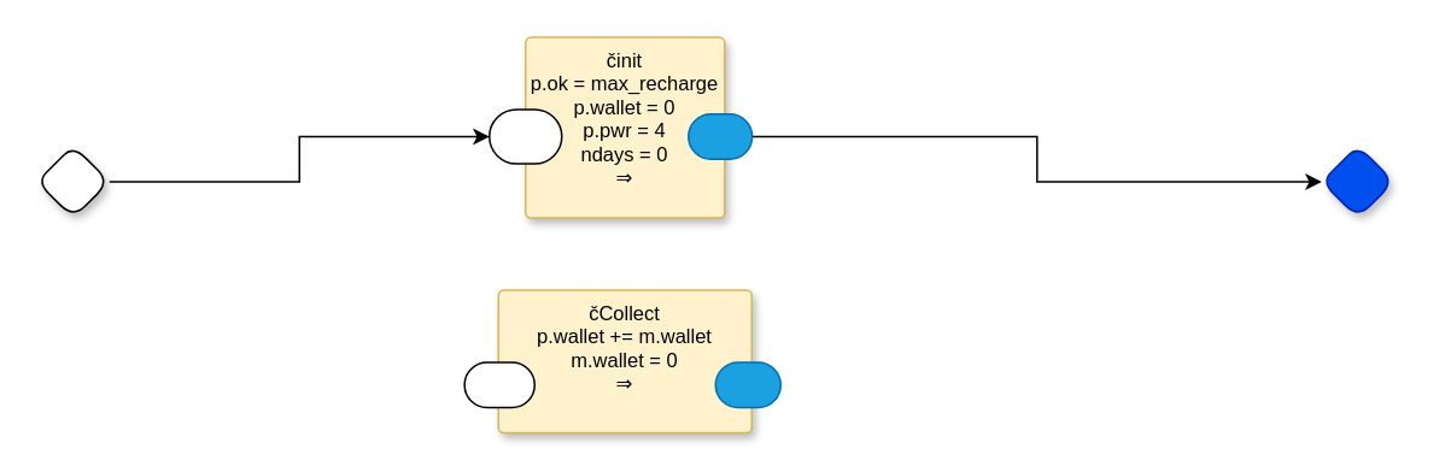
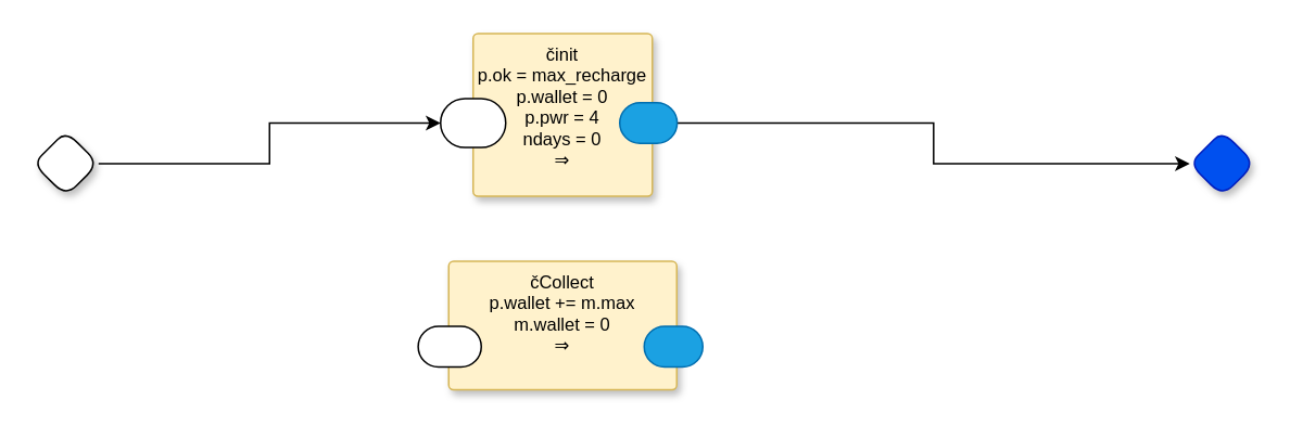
  <mxCell id="0" />
  <mxCell id="1" parent="0" />
  <mxCell id="2" value="" style="rhombus;whiteSpace=wrap;html=1;rounded=1;fontStyle=1;glass=0;sketch=0;fontSize=12;points=[[0,0.5,0,0,0],[0.5,0,0,0,0],[0.5,1,0,0,0],[1,0.5,0,0,0]];shadow=1;fontFamily=Helvetica;fontColor=default;" parent="1" vertex="1"><mxGeometry x="20" y="80" width="40" height="40" as="geometry" /></mxCell>
  <mxCell id="3" style="edgeStyle=orthogonalEdgeStyle;rounded=0;orthogonalLoop=1;jettySize=auto;html=1;entryX=0;entryY=0.5;entryDx=0;entryDy=0;entryPerimeter=0;" parent="1" source="2" target="7" edge="1"><mxGeometry relative="1" as="geometry"><mxPoint x="110" y="100" as="targetPoint" /></mxGeometry></mxCell>
  <mxCell id="4" value="" style="rhombus;whiteSpace=wrap;html=1;rounded=1;fontStyle=1;glass=0;sketch=0;fontSize=12;points=[[0,0.5,0,0,0],[0.5,0,0,0,0],[0.5,1,0,0,0],[1,0.5,0,0,0]];shadow=1;fillColor=#0050ef;fontColor=#ffffff;strokeColor=#001DBC;fontFamily=Helvetica;" parent="1" vertex="1"><mxGeometry x="730" y="80" width="40" height="40" as="geometry" /></mxCell>
  <mxCell id="5" style="edgeStyle=orthogonalEdgeStyle;rounded=0;orthogonalLoop=1;jettySize=auto;html=1;entryX=0;entryY=0.5;entryDx=0;entryDy=0;entryPerimeter=0;exitX=1;exitY=0.5;exitDx=0;exitDy=0;exitPerimeter=0;" parent="1" source="8" target="4" edge="1"><mxGeometry relative="1" as="geometry"><mxPoint x="610" y="120" as="sourcePoint" /></mxGeometry></mxCell>
  <mxCell id="6" value="činit&#10;p.ok = max_recharge&#10;p.wallet = 0&#10;p.pwr = 4&#10;ndays = 0&#10;⇒" style="rounded=1;sketch=0;container=1;recursiveResize=0;verticalAlign=top;arcSize=6;fontStyle=0;autosize=0;points=[];absoluteArcSize=1;shadow=1;strokeColor=#d6b656;fillColor=#fff2cc;fontFamily=Helvetica;fontSize=11;" vertex="1" parent="1"><mxGeometry x="290" y="20" width="110" height="100" as="geometry"><mxRectangle x="-98" y="-1230" width="99" height="26" as="alternateBounds" /></mxGeometry></mxCell>
  <mxCell id="7" value="" style="rounded=1;whiteSpace=wrap;html=1;sketch=0;points=[[0,0.5,0,0,0],[1,0.5,0,0,0]];arcSize=50;fontFamily=Helvetica;fontSize=11;fontColor=default;" vertex="1" parent="6"><mxGeometry x="-20" y="40" width="40" height="30" as="geometry" /></mxCell>
  <mxCell id="8" value="" style="rounded=1;whiteSpace=wrap;html=1;sketch=0;points=[[0,0.5,0,0,0],[1,0.5,0,0,0]];fillColor=#1ba1e2;fontColor=#ffffff;strokeColor=#006EAF;arcSize=50;fontFamily=Helvetica;fontSize=11;" vertex="1" parent="6"><mxGeometry x="90" y="42.5" width="35.25" height="25" as="geometry" /></mxCell>
- <mxCell id="9" value="čCollect&#10;p.wallet += m.wallet&#10;m.wallet = 0&#10;⇒" style="rounded=1;sketch=0;container=1;recursiveResize=0;verticalAlign=top;arcSize=6;fontStyle=0;autosize=0;points=[];absoluteArcSize=1;shadow=1;strokeColor=#d6b656;fillColor=#fff2cc;fontFamily=Helvetica;fontSize=11;" vertex="1" parent="1"><mxGeometry x="275" y="160" width="140" height="79" as="geometry"><mxRectangle x="-98" y="-1230" width="99" height="26" as="alternateBounds" /></mxGeometry></mxCell>
+ <mxCell id="9" value="čCollect&#10;p.wallet += m.max&#10;m.wallet = 0&#10;⇒" style="rounded=1;sketch=0;container=1;recursiveResize=0;verticalAlign=top;arcSize=6;fontStyle=0;autosize=0;points=[];absoluteArcSize=1;shadow=1;strokeColor=#d6b656;fillColor=#fff2cc;fontFamily=Helvetica;fontSize=11;" vertex="1" parent="1"><mxGeometry x="275" y="160" width="140" height="79" as="geometry"><mxRectangle x="-98" y="-1230" width="99" height="26" as="alternateBounds" /></mxGeometry></mxCell>
  <mxCell id="10" value="" style="rounded=1;whiteSpace=wrap;html=1;sketch=0;points=[[0,0.5,0,0,0],[1,0.5,0,0,0]];arcSize=50;fontFamily=Helvetica;fontSize=11;fontColor=default;" vertex="1" parent="9"><mxGeometry x="-18.75" y="40" width="38.75" height="25" as="geometry" /></mxCell>
  <mxCell id="11" value="" style="rounded=1;whiteSpace=wrap;html=1;sketch=0;points=[[0,0.5,0,0,0],[1,0.5,0,0,0]];fillColor=#1ba1e2;fontColor=#ffffff;strokeColor=#006EAF;arcSize=50;fontFamily=Helvetica;fontSize=11;" vertex="1" parent="9"><mxGeometry x="120" y="40" width="36" height="25" as="geometry" /></mxCell>
